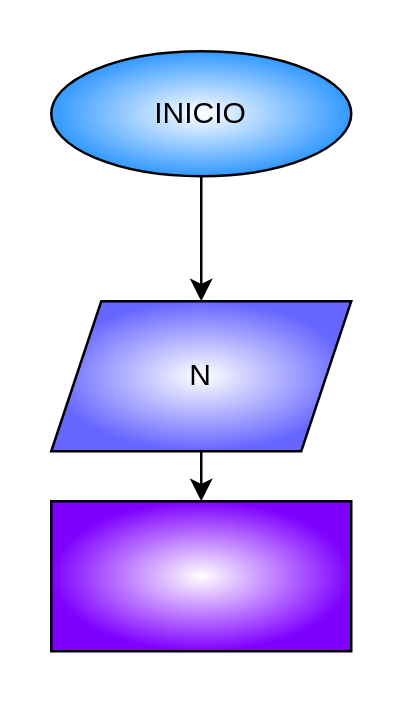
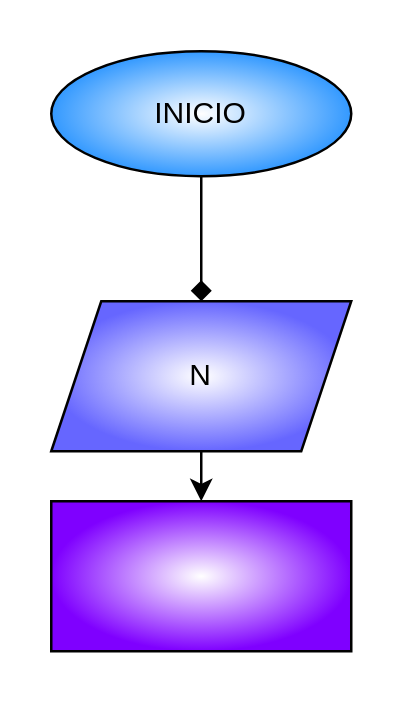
  <mxCell id="0" />
  <mxCell id="1" parent="0" />
- <mxCell id="2" value="" style="edgeStyle=none;html=1;" parent="1" source="3" target="5" edge="1"><mxGeometry relative="1" as="geometry" /></mxCell>
+ <mxCell id="2" value="" style="edgeStyle=none;html=1;endArrow=diamond;" parent="1" source="3" target="5" edge="1"><mxGeometry relative="1" as="geometry" /></mxCell>
  <mxCell id="3" value="INICIO" style="ellipse;whiteSpace=wrap;html=1;gradientColor=#3399FF;gradientDirection=radial;" parent="1" vertex="1"><mxGeometry x="20" y="20" width="120" height="50" as="geometry" /></mxCell>
  <mxCell id="4" value="" style="edgeStyle=none;html=1;" parent="1" source="5" target="6" edge="1"><mxGeometry relative="1" as="geometry" /></mxCell>
  <mxCell id="5" value="N" style="shape=parallelogram;perimeter=parallelogramPerimeter;whiteSpace=wrap;html=1;fixedSize=1;gradientColor=#6666FF;gradientDirection=radial;" parent="1" vertex="1"><mxGeometry x="20" y="120" width="120" height="60" as="geometry" /></mxCell>
  <mxCell id="6" value="" style="whiteSpace=wrap;html=1;gradientColor=#7F00FF;gradientDirection=radial;" parent="1" vertex="1"><mxGeometry x="20" y="200" width="120" height="60" as="geometry" /></mxCell>
